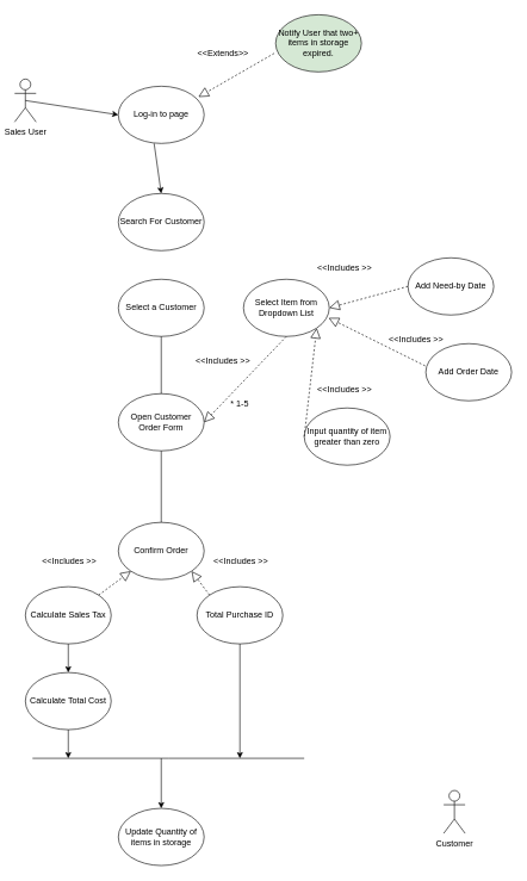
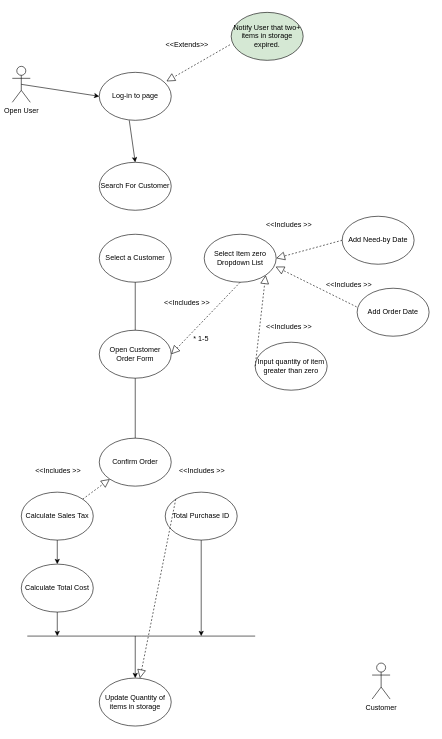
  <mxCell id="0" />
  <mxCell id="1" parent="0" />
- <mxCell id="2" value="Sales User" style="shape=umlActor;verticalLabelPosition=bottom;verticalAlign=top;html=1;outlineConnect=0;" parent="1" vertex="1"><mxGeometry x="20" y="110" width="30" height="60" as="geometry" /></mxCell>
+ <mxCell id="2" value="Open User" style="shape=umlActor;verticalLabelPosition=bottom;verticalAlign=top;html=1;outlineConnect=0;" parent="1" vertex="1"><mxGeometry x="20" y="110" width="30" height="60" as="geometry" /></mxCell>
  <mxCell id="3" value="Search For Customer" style="ellipse;whiteSpace=wrap;html=1;" parent="1" vertex="1"><mxGeometry x="165" y="270" width="120" height="80" as="geometry" /></mxCell>
  <mxCell id="4" value="Select a Customer" style="ellipse;whiteSpace=wrap;html=1;" parent="1" vertex="1"><mxGeometry x="165" y="390" width="120" height="80" as="geometry" /></mxCell>
  <mxCell id="5" value="Open Customer Order Form" style="ellipse;whiteSpace=wrap;html=1;" parent="1" vertex="1"><mxGeometry x="165" y="550" width="120" height="80" as="geometry" /></mxCell>
  <mxCell id="6" value="" style="endArrow=none;html=1;rounded=0;exitX=0.5;exitY=1;exitDx=0;exitDy=0;entryX=0.5;entryY=0;entryDx=0;entryDy=0;" parent="1" source="4" target="5" edge="1"><mxGeometry width="50" height="50" relative="1" as="geometry"><mxPoint x="375" y="510" as="sourcePoint" /><mxPoint x="425" y="460" as="targetPoint" /></mxGeometry></mxCell>
- <mxCell id="7" value="Select Item from Dropdown List" style="ellipse;whiteSpace=wrap;html=1;" parent="1" vertex="1"><mxGeometry x="340" y="390" width="120" height="80" as="geometry" /></mxCell>
+ <mxCell id="7" value="Select Item zero Dropdown List" style="ellipse;whiteSpace=wrap;html=1;" parent="1" vertex="1"><mxGeometry x="340" y="390" width="120" height="80" as="geometry" /></mxCell>
  <mxCell id="8" value="" style="endArrow=block;dashed=1;endFill=0;endSize=12;html=1;rounded=0;exitX=0.5;exitY=1;exitDx=0;exitDy=0;entryX=1;entryY=0.5;entryDx=0;entryDy=0;" parent="1" source="7" target="5" edge="1"><mxGeometry width="160" relative="1" as="geometry"><mxPoint x="315" y="570" as="sourcePoint" /><mxPoint x="475" y="570" as="targetPoint" /></mxGeometry></mxCell>
  <mxCell id="9" value="Input quantity of item greater than zero" style="ellipse;whiteSpace=wrap;html=1;" parent="1" vertex="1"><mxGeometry x="425" y="570" width="120" height="80" as="geometry" /></mxCell>
  <mxCell id="10" value="" style="endArrow=block;dashed=1;endFill=0;endSize=12;html=1;rounded=0;exitX=0;exitY=0.5;exitDx=0;exitDy=0;entryX=1;entryY=1;entryDx=0;entryDy=0;" parent="1" source="9" target="7" edge="1"><mxGeometry width="160" relative="1" as="geometry"><mxPoint x="315" y="670" as="sourcePoint" /><mxPoint x="285" y="590" as="targetPoint" /><Array as="points" /></mxGeometry></mxCell>
  <mxCell id="11" value="&amp;nbsp;&amp;lt;&amp;lt;Includes &amp;gt;&amp;gt;" style="text;html=1;strokeColor=none;fillColor=none;align=center;verticalAlign=middle;whiteSpace=wrap;rounded=0;" parent="1" vertex="1"><mxGeometry x="265" y="490" width="90" height="30" as="geometry" /></mxCell>
  <mxCell id="12" value="&amp;nbsp;&amp;lt;&amp;lt;Includes &amp;gt;&amp;gt;" style="text;html=1;strokeColor=none;fillColor=none;align=center;verticalAlign=middle;whiteSpace=wrap;rounded=0;" parent="1" vertex="1"><mxGeometry x="435" y="530" width="90" height="30" as="geometry" /></mxCell>
  <mxCell id="13" value="* 1-5" style="text;html=1;strokeColor=none;fillColor=none;align=center;verticalAlign=middle;whiteSpace=wrap;rounded=0;" parent="1" vertex="1"><mxGeometry x="305" y="550" width="60" height="30" as="geometry" /></mxCell>
  <mxCell id="14" value="Customer" style="shape=umlActor;verticalLabelPosition=bottom;verticalAlign=top;html=1;outlineConnect=0;" parent="1" vertex="1"><mxGeometry x="620" y="1105" width="30" height="60" as="geometry" /></mxCell>
  <mxCell id="15" value="Confirm Order" style="ellipse;whiteSpace=wrap;html=1;" parent="1" vertex="1"><mxGeometry x="165" y="730" width="120" height="80" as="geometry" /></mxCell>
  <mxCell id="16" value="" style="endArrow=none;html=1;rounded=0;exitX=0.5;exitY=0;exitDx=0;exitDy=0;entryX=0.5;entryY=1;entryDx=0;entryDy=0;" parent="1" source="15" target="5" edge="1"><mxGeometry width="50" height="50" relative="1" as="geometry"><mxPoint x="375" y="780" as="sourcePoint" /><mxPoint x="425" y="730" as="targetPoint" /></mxGeometry></mxCell>
  <mxCell id="17" value="Calculate Sales Tax" style="ellipse;whiteSpace=wrap;html=1;" parent="1" vertex="1"><mxGeometry x="35" y="820" width="120" height="80" as="geometry" /></mxCell>
  <mxCell id="18" value="Calculate Total Cost" style="ellipse;whiteSpace=wrap;html=1;" parent="1" vertex="1"><mxGeometry x="35" y="940" width="120" height="80" as="geometry" /></mxCell>
  <mxCell id="19" value="Total Purchase ID" style="ellipse;whiteSpace=wrap;html=1;" parent="1" vertex="1"><mxGeometry x="275" y="820" width="120" height="80" as="geometry" /></mxCell>
  <mxCell id="20" value="" style="endArrow=none;html=1;rounded=0;" parent="1" edge="1"><mxGeometry width="50" height="50" relative="1" as="geometry"><mxPoint x="45" y="1060" as="sourcePoint" /><mxPoint x="425" y="1060" as="targetPoint" /><Array as="points"><mxPoint x="235" y="1060" /></Array></mxGeometry></mxCell>
  <mxCell id="21" value="" style="endArrow=classic;html=1;rounded=0;exitX=0.5;exitY=1;exitDx=0;exitDy=0;" parent="1" source="19" edge="1"><mxGeometry width="50" height="50" relative="1" as="geometry"><mxPoint x="375" y="970" as="sourcePoint" /><mxPoint x="335" y="1060" as="targetPoint" /></mxGeometry></mxCell>
- <mxCell id="22" value="" style="endArrow=block;dashed=1;endFill=0;endSize=12;html=1;rounded=0;exitX=0;exitY=0;exitDx=0;exitDy=0;entryX=1;entryY=1;entryDx=0;entryDy=0;" parent="1" source="19" target="15" edge="1"><mxGeometry width="160" relative="1" as="geometry"><mxPoint x="315" y="850" as="sourcePoint" /><mxPoint x="475" y="850" as="targetPoint" /></mxGeometry></mxCell>
+ <mxCell id="22" value="" style="endArrow=block;dashed=1;endFill=0;endSize=12;html=1;rounded=0;exitX=0;exitY=0;exitDx=0;exitDy=0;" parent="1" source="19" target="31" edge="1"><mxGeometry width="160" relative="1" as="geometry"><mxPoint x="315" y="850" as="sourcePoint" /><mxPoint x="475" y="850" as="targetPoint" /></mxGeometry></mxCell>
  <mxCell id="23" value="&amp;nbsp;&amp;lt;&amp;lt;Includes &amp;gt;&amp;gt;" style="text;html=1;strokeColor=none;fillColor=none;align=center;verticalAlign=middle;whiteSpace=wrap;rounded=0;" parent="1" vertex="1"><mxGeometry x="290" y="770" width="90" height="30" as="geometry" /></mxCell>
  <mxCell id="24" value="" style="endArrow=block;dashed=1;endFill=0;endSize=12;html=1;rounded=0;exitX=1;exitY=0;exitDx=0;exitDy=0;entryX=0;entryY=1;entryDx=0;entryDy=0;" parent="1" source="17" target="15" edge="1"><mxGeometry width="160" relative="1" as="geometry"><mxPoint x="315" y="840" as="sourcePoint" /><mxPoint x="475" y="840" as="targetPoint" /></mxGeometry></mxCell>
  <mxCell id="25" value="&amp;nbsp;&amp;lt;&amp;lt;Includes &amp;gt;&amp;gt;" style="text;html=1;strokeColor=none;fillColor=none;align=center;verticalAlign=middle;whiteSpace=wrap;rounded=0;" parent="1" vertex="1"><mxGeometry x="50" y="770" width="90" height="30" as="geometry" /></mxCell>
  <mxCell id="26" value="" style="endArrow=classic;html=1;rounded=0;exitX=0.5;exitY=1;exitDx=0;exitDy=0;entryX=0.5;entryY=0;entryDx=0;entryDy=0;" parent="1" source="17" target="18" edge="1"><mxGeometry width="50" height="50" relative="1" as="geometry"><mxPoint x="375" y="960" as="sourcePoint" /><mxPoint x="425" y="910" as="targetPoint" /></mxGeometry></mxCell>
  <mxCell id="27" value="" style="endArrow=classic;html=1;rounded=0;exitX=0.5;exitY=1;exitDx=0;exitDy=0;" parent="1" source="18" edge="1"><mxGeometry width="50" height="50" relative="1" as="geometry"><mxPoint x="375" y="960" as="sourcePoint" /><mxPoint x="95" y="1060" as="targetPoint" /></mxGeometry></mxCell>
  <mxCell id="28" value="Add Need-by Date" style="ellipse;whiteSpace=wrap;html=1;" parent="1" vertex="1"><mxGeometry x="570" y="360" width="120" height="80" as="geometry" /></mxCell>
  <mxCell id="29" value="" style="endArrow=block;dashed=1;endFill=0;endSize=12;html=1;rounded=0;exitX=0;exitY=0.5;exitDx=0;exitDy=0;entryX=1;entryY=0.5;entryDx=0;entryDy=0;" parent="1" source="28" target="7" edge="1"><mxGeometry width="160" relative="1" as="geometry"><mxPoint x="315" y="630" as="sourcePoint" /><mxPoint x="475" y="630" as="targetPoint" /></mxGeometry></mxCell>
  <mxCell id="30" value="&amp;nbsp;&amp;lt;&amp;lt;Includes &amp;gt;&amp;gt;" style="text;html=1;strokeColor=none;fillColor=none;align=center;verticalAlign=middle;whiteSpace=wrap;rounded=0;" parent="1" vertex="1"><mxGeometry x="435" y="360" width="90" height="30" as="geometry" /></mxCell>
  <mxCell id="31" value="Update Quantity of items in storage" style="ellipse;whiteSpace=wrap;html=1;" parent="1" vertex="1"><mxGeometry x="165" y="1130" width="120" height="80" as="geometry" /></mxCell>
  <mxCell id="32" value="" style="endArrow=classic;html=1;rounded=0;entryX=0.5;entryY=0;entryDx=0;entryDy=0;" parent="1" target="31" edge="1"><mxGeometry width="50" height="50" relative="1" as="geometry"><mxPoint x="225" y="1060" as="sourcePoint" /><mxPoint x="425" y="1110" as="targetPoint" /></mxGeometry></mxCell>
  <mxCell id="33" value="Log-in to page" style="ellipse;whiteSpace=wrap;html=1;" vertex="1" parent="1"><mxGeometry x="165" y="120" width="120" height="80" as="geometry" /></mxCell>
  <mxCell id="34" value="" style="endArrow=classic;html=1;rounded=0;exitX=0.417;exitY=1;exitDx=0;exitDy=0;exitPerimeter=0;entryX=0.5;entryY=0;entryDx=0;entryDy=0;" edge="1" parent="1" source="33" target="3"><mxGeometry width="50" height="50" relative="1" as="geometry"><mxPoint x="375" y="310" as="sourcePoint" /><mxPoint x="425" y="260" as="targetPoint" /></mxGeometry></mxCell>
  <mxCell id="35" value="Notify User that two+ items in storage expired." style="ellipse;whiteSpace=wrap;html=1;fillColor=#d5e8d4;" vertex="1" parent="1"><mxGeometry x="385" y="20" width="120" height="80" as="geometry" /></mxCell>
  <mxCell id="36" value="&amp;nbsp;&amp;lt;&amp;lt;Extends&amp;gt;&amp;gt;" style="text;html=1;strokeColor=none;fillColor=none;align=center;verticalAlign=middle;whiteSpace=wrap;rounded=0;" vertex="1" parent="1"><mxGeometry x="265" y="60" width="90" height="30" as="geometry" /></mxCell>
  <mxCell id="37" value="" style="endArrow=block;dashed=1;endFill=0;endSize=12;html=1;rounded=0;exitX=-0.017;exitY=0.675;exitDx=0;exitDy=0;exitPerimeter=0;entryX=0.933;entryY=0.188;entryDx=0;entryDy=0;entryPerimeter=0;" edge="1" parent="1" source="35" target="33"><mxGeometry width="160" relative="1" as="geometry"><mxPoint x="315" y="280" as="sourcePoint" /><mxPoint x="475" y="280" as="targetPoint" /></mxGeometry></mxCell>
  <mxCell id="38" value="" style="endArrow=classic;html=1;rounded=0;exitX=0.5;exitY=0.5;exitDx=0;exitDy=0;exitPerimeter=0;entryX=0;entryY=0.5;entryDx=0;entryDy=0;" edge="1" parent="1" source="2" target="33"><mxGeometry width="50" height="50" relative="1" as="geometry"><mxPoint x="375" y="290" as="sourcePoint" /><mxPoint x="425" y="240" as="targetPoint" /></mxGeometry></mxCell>
  <mxCell id="39" value="Add Order Date" style="ellipse;whiteSpace=wrap;html=1;" vertex="1" parent="1"><mxGeometry x="595" y="480" width="120" height="80" as="geometry" /></mxCell>
  <mxCell id="40" value="" style="endArrow=block;dashed=1;endFill=0;endSize=12;html=1;rounded=0;exitX=-0.008;exitY=0.388;exitDx=0;exitDy=0;exitPerimeter=0;entryX=0.992;entryY=0.675;entryDx=0;entryDy=0;entryPerimeter=0;" edge="1" parent="1" source="39" target="7"><mxGeometry width="160" relative="1" as="geometry"><mxPoint x="315" y="460" as="sourcePoint" /><mxPoint x="475" y="460" as="targetPoint" /></mxGeometry></mxCell>
  <mxCell id="41" value="&amp;nbsp;&amp;lt;&amp;lt;Includes &amp;gt;&amp;gt;" style="text;html=1;strokeColor=none;fillColor=none;align=center;verticalAlign=middle;whiteSpace=wrap;rounded=0;" vertex="1" parent="1"><mxGeometry x="535" y="460" width="90" height="30" as="geometry" /></mxCell>
